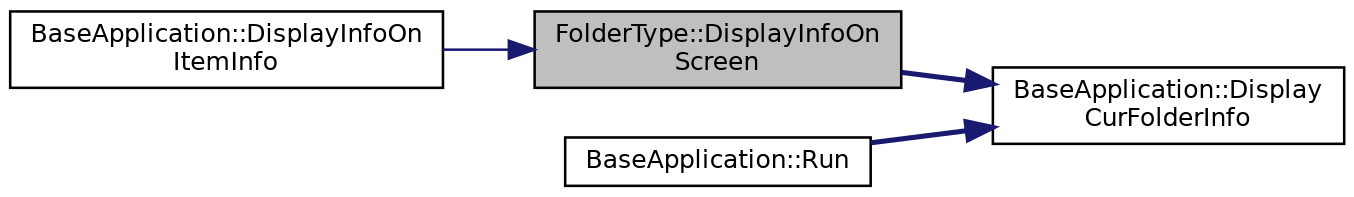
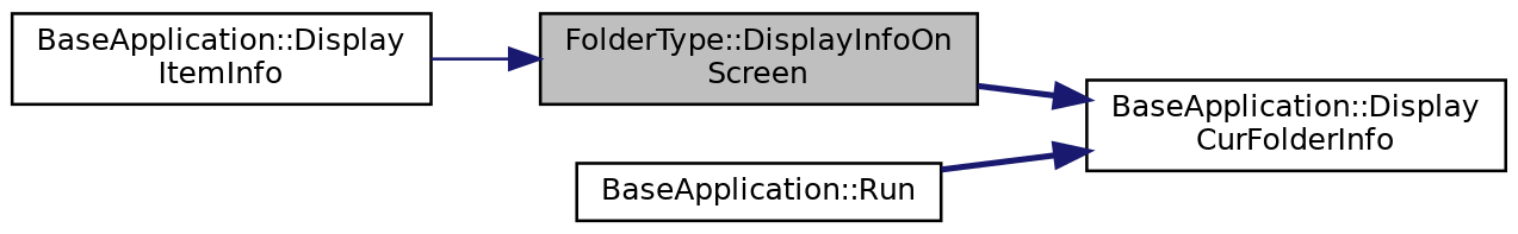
  digraph {
    rankdir=RL
    node [color=black fillcolor=white fontname=Helvetica fontsize=10 shape=record style=filled]
    edge [color=midnightblue dir=back fontname=Helvetica fontsize=10 labelfontname=Helvetica labelfontsize=10 style=bold]
    n1 [fillcolor=grey75 fontcolor=black height=0.2 label="FolderType::DisplayInfoOn\lScreen" width=0.4]
-   n2 [height=0.2 label="BaseApplication::DisplayInfoOn\lItemInfo" width=0.4]
+   n2 [height=0.2 label="BaseApplication::Display\lItemInfo" width=0.4]
    n3 [height=0.2 label="BaseApplication::Display\lCurFolderInfo" width=0.4]
    n4 [height=0.2 label="BaseApplication::Run" width=0.4]
    n1 -> n2 [style=solid]
    n3 -> n1
    n3 -> n4
  }
